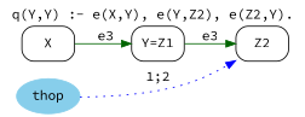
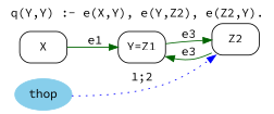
  strict digraph {
    fontname="Source Code Pro"
    label="q(Y,Y) :- e(X,Y), e(Y,Z2), e(Z2,Y)."
    labelloc=t
    rankdir=LR
    node [fontname="Source Code Pro" shape=box style=rounded]
    edge [color=darkgreen fontname="Source Code Pro"]
    X [height=0.5 width=0.75]
    n2 [height=0.5 label="Y=Z1" width=0.75]
    Z2 [height=0.5 width=0.75]
    thop [color=skyblue fillcolor=skyblue height=0.5 shape=oval style="filled,rounded" width=0.79437]
-   X -> n2 [label=e3]
+   X -> n2 [label=e1]
    n2 -> Z2 [label=e3]
+   Z2 -> n2 [label=e3]
    thop -> Z2 [color=blue constraint=false label="1;2" style=dotted]
  }
